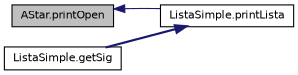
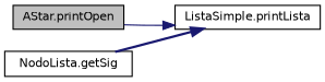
  digraph {
    rankdir=LR
    node [color=black fillcolor=white fontname=Helvetica fontsize=10 shape=record style=filled]
    edge [color=midnightblue fontname=Helvetica fontsize=10 labelfontname=Helvetica labelfontsize=10]
    n1 [fillcolor=grey75 fontcolor=black height=0.2 label="AStar.printOpen" width=0.4]
    n2 [height=0.2 label="ListaSimple.printLista" width=0.4]
-   n3 [height=0.2 label="ListaSimple.getSig" width=0.4]
-   n2 -> n1 [style=solid]
+   n3 [height=0.2 label="NodoLista.getSig" width=0.4]
+   n1 -> n2 [style=solid]
    n3 -> n2 [style=bold]
  }
